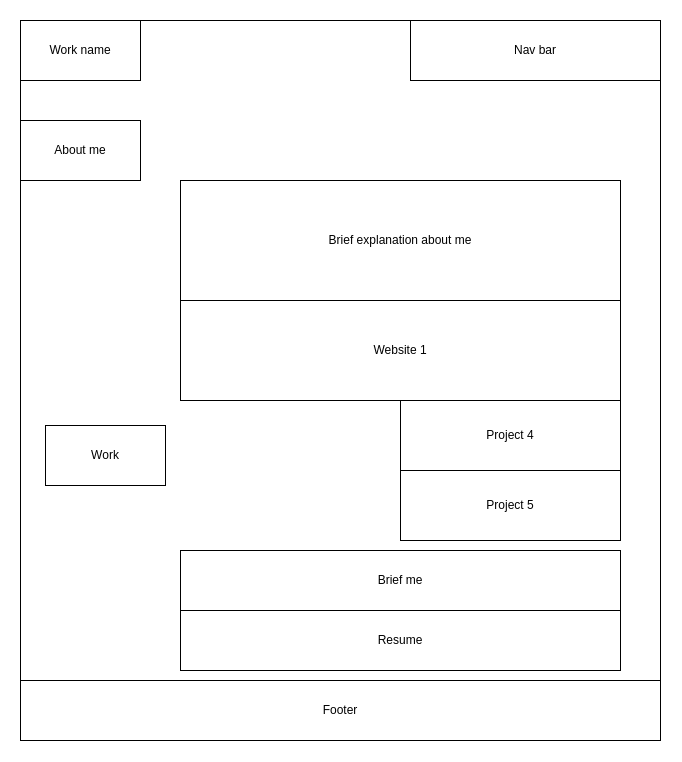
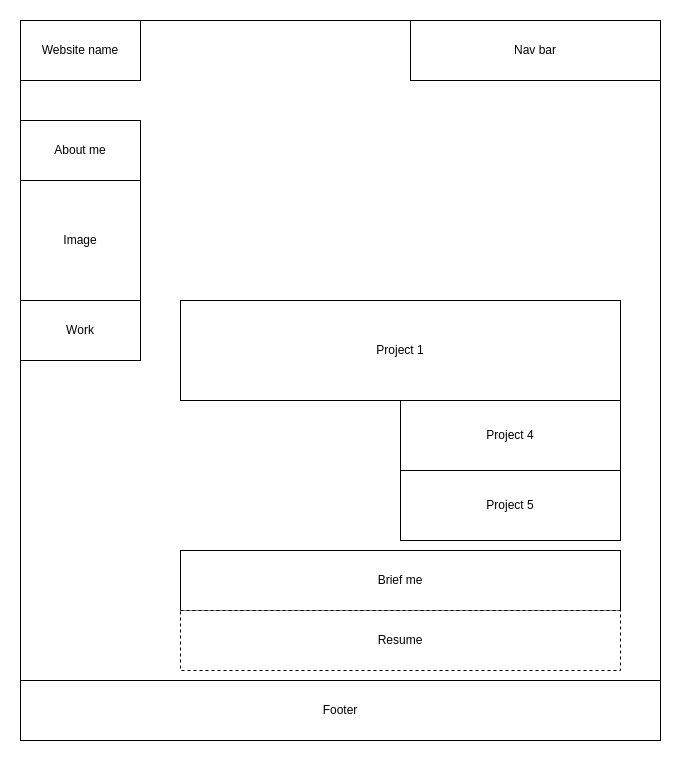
  <mxCell id="0" />
  <mxCell id="1" parent="0" />
  <mxCell id="2" value="" style="rounded=0;whiteSpace=wrap;html=1;" vertex="1" parent="1"><mxGeometry x="20" y="20" width="640" height="720" as="geometry" /></mxCell>
  <mxCell id="3" value="Nav bar" style="rounded=0;whiteSpace=wrap;html=1;fillColor=default;" vertex="1" parent="1"><mxGeometry x="410" y="20" width="250" height="60" as="geometry" /></mxCell>
- <mxCell id="4" value="Work name" style="rounded=0;whiteSpace=wrap;html=1;fillColor=default;" vertex="1" parent="1"><mxGeometry x="20" y="20" width="120" height="60" as="geometry" /></mxCell>
+ <mxCell id="4" value="Website name" style="rounded=0;whiteSpace=wrap;html=1;fillColor=default;" vertex="1" parent="1"><mxGeometry x="20" y="20" width="120" height="60" as="geometry" /></mxCell>
  <mxCell id="5" value="About me" style="rounded=0;whiteSpace=wrap;html=1;fillColor=default;" vertex="1" parent="1"><mxGeometry x="20" y="120" width="120" height="60" as="geometry" /></mxCell>
- <mxCell id="7" value="Brief explanation about me" style="rounded=0;whiteSpace=wrap;html=1;fillColor=default;" vertex="1" parent="1"><mxGeometry x="180" y="180" width="440" height="120" as="geometry" /></mxCell>
- <mxCell id="8" value="Work" style="rounded=0;whiteSpace=wrap;html=1;fillColor=default;" vertex="1" parent="1"><mxGeometry x="45" y="425" width="120" height="60" as="geometry" /></mxCell>
- <mxCell id="9" value="Website 1" style="rounded=0;whiteSpace=wrap;html=1;fillColor=default;" vertex="1" parent="1"><mxGeometry x="180" y="300" width="440" height="100" as="geometry" /></mxCell>
+ <mxCell id="6" value="Image" style="rounded=0;whiteSpace=wrap;html=1;fillColor=default;" vertex="1" parent="1"><mxGeometry x="20" y="180" width="120" height="120" as="geometry" /></mxCell>
+ <mxCell id="8" value="Work" style="rounded=0;whiteSpace=wrap;html=1;fillColor=default;" vertex="1" parent="1"><mxGeometry x="20" y="300" width="120" height="60" as="geometry" /></mxCell>
+ <mxCell id="9" value="Project 1" style="rounded=0;whiteSpace=wrap;html=1;fillColor=default;" vertex="1" parent="1"><mxGeometry x="180" y="300" width="440" height="100" as="geometry" /></mxCell>
  <mxCell id="10" value="Project 4" style="rounded=0;whiteSpace=wrap;html=1;fillColor=default;" vertex="1" parent="1"><mxGeometry x="400" y="400" width="220" height="70" as="geometry" /></mxCell>
  <mxCell id="11" value="Brief me" style="rounded=0;whiteSpace=wrap;html=1;fillColor=default;" vertex="1" parent="1"><mxGeometry x="180" y="550" width="440" height="60" as="geometry" /></mxCell>
- <mxCell id="12" value="Resume" style="rounded=0;whiteSpace=wrap;html=1;fillColor=default;" vertex="1" parent="1"><mxGeometry x="180" y="610" width="440" height="60" as="geometry" /></mxCell>
+ <mxCell id="12" value="Resume" style="rounded=0;whiteSpace=wrap;html=1;fillColor=default;dashed=1;" vertex="1" parent="1"><mxGeometry x="180" y="610" width="440" height="60" as="geometry" /></mxCell>
  <mxCell id="13" value="Footer" style="rounded=0;whiteSpace=wrap;html=1;fillColor=default;" vertex="1" parent="1"><mxGeometry x="20" y="680" width="640" height="60" as="geometry" /></mxCell>
  <mxCell id="14" value="Project 5" style="rounded=0;whiteSpace=wrap;html=1;fillColor=default;" vertex="1" parent="1"><mxGeometry x="400" y="470" width="220" height="70" as="geometry" /></mxCell>
